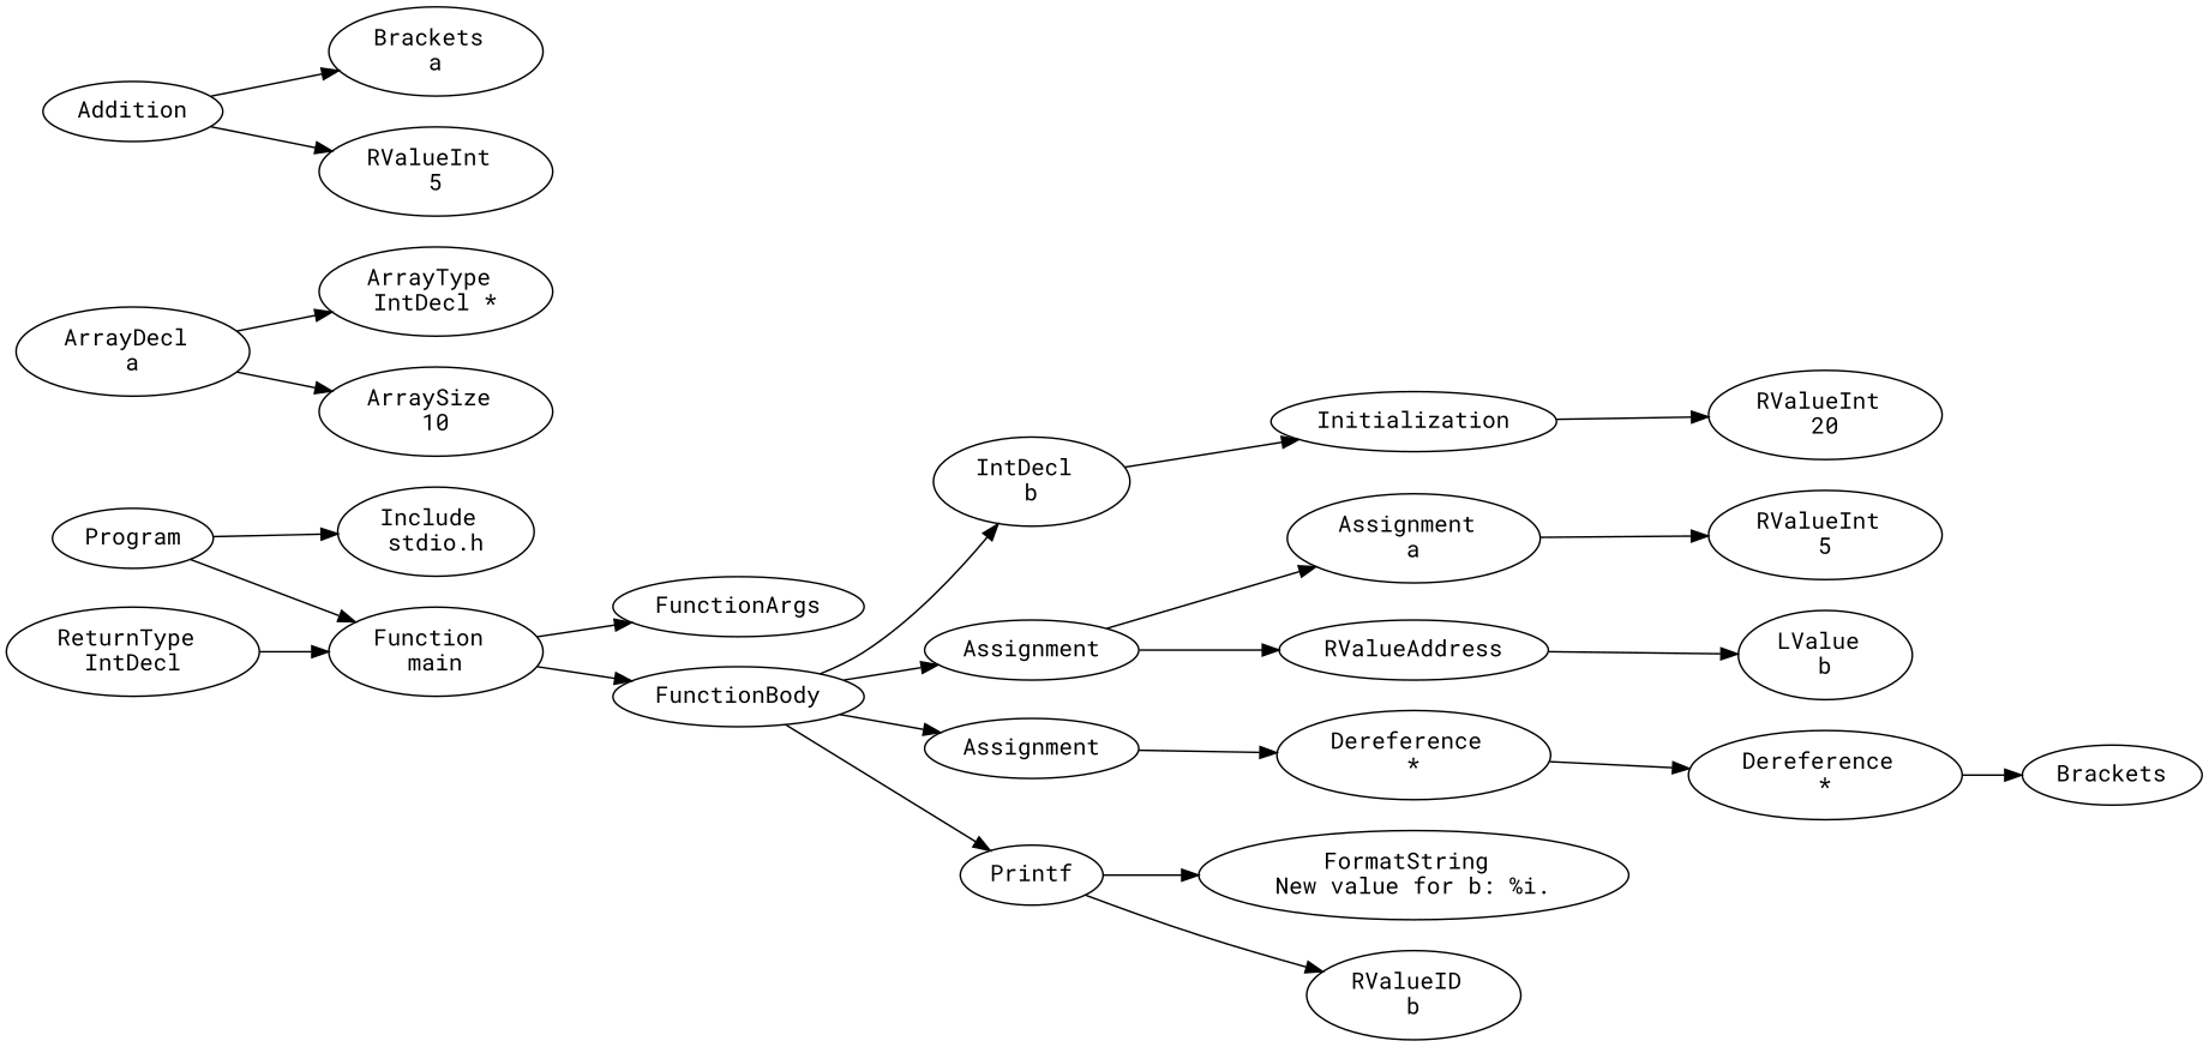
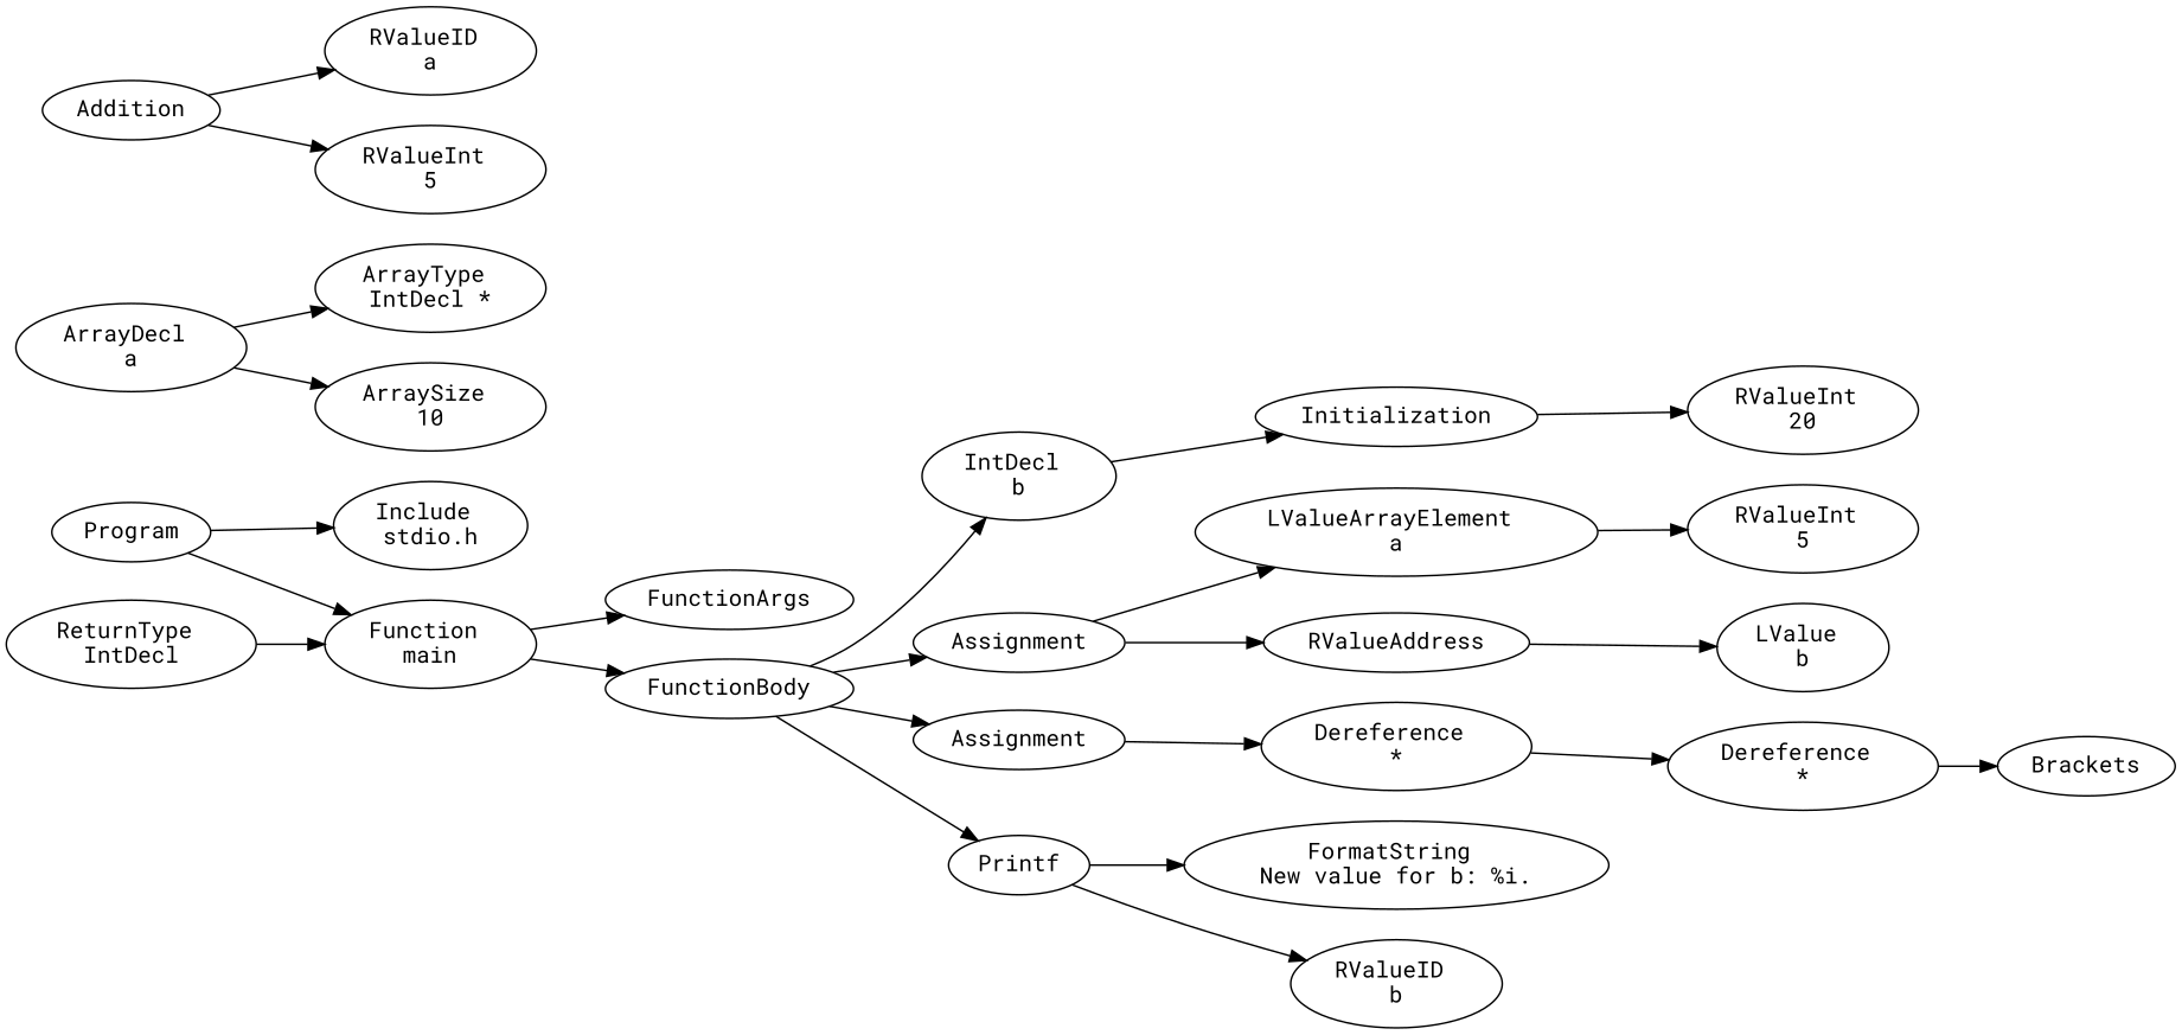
  digraph {
    fontname="Roboto Mono"
    rankdir=LR
    node [fontname="Roboto Mono"]
    edge [fontname="Roboto Mono"]
    n1 [label=Program]
    n2 [label="Include \nstdio.h"]
    n3 [label="Function \nmain"]
    n4 [label=FunctionArgs]
    n5 [label=FunctionBody]
    n6 [label="ReturnType \nIntDecl"]
    n7 [label="IntDecl \nb"]
    n8 [label=Assignment]
    n9 [label=Assignment]
    n10 [label=Printf]
    n11 [label="ArrayDecl \na"]
    n12 [label="ArrayType \nIntDecl *"]
    n13 [label="ArraySize \n10"]
    n14 [label=Initialization]
-   n15 [label="Assignment \na"]
+   n15 [label="LValueArrayElement \na"]
    n16 [label=RValueAddress]
    n17 [label="Dereference \n*"]
    n18 [label="FormatString \nNew value for b: %i.\n"]
    n19 [label="RValueID \nb"]
    n20 [label="RValueInt \n20"]
    n21 [label="RValueInt \n5"]
    n22 [label="LValue \nb"]
    n23 [label="Dereference \n*"]
    n24 [label=Brackets]
    n25 [label=Addition]
-   n26 [label="Brackets \na"]
+   n26 [label="RValueID \na"]
    n27 [label="RValueInt \n5"]
    n1 -> n2
    n1 -> n3
    n3 -> n4
    n3 -> n5
    n5 -> n7
    n5 -> n8
    n5 -> n9
    n5 -> n10
    n6 -> n3
    n7 -> n14
    n8 -> n15
    n8 -> n16
    n9 -> n17
    n10 -> n18
    n10 -> n19
    n11 -> n12
    n11 -> n13
    n14 -> n20
    n15 -> n21
    n16 -> n22
    n17 -> n23
    n23 -> n24
    n25 -> n26
    n25 -> n27
  }
